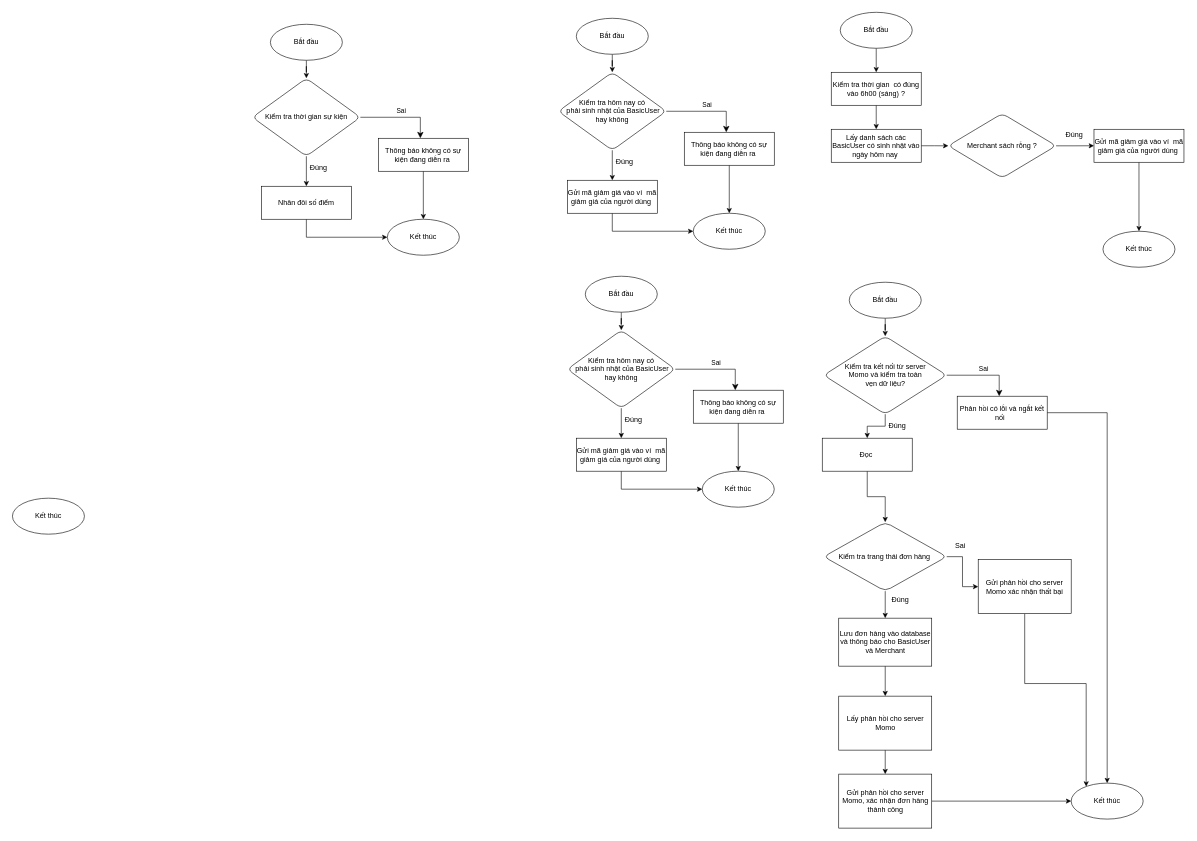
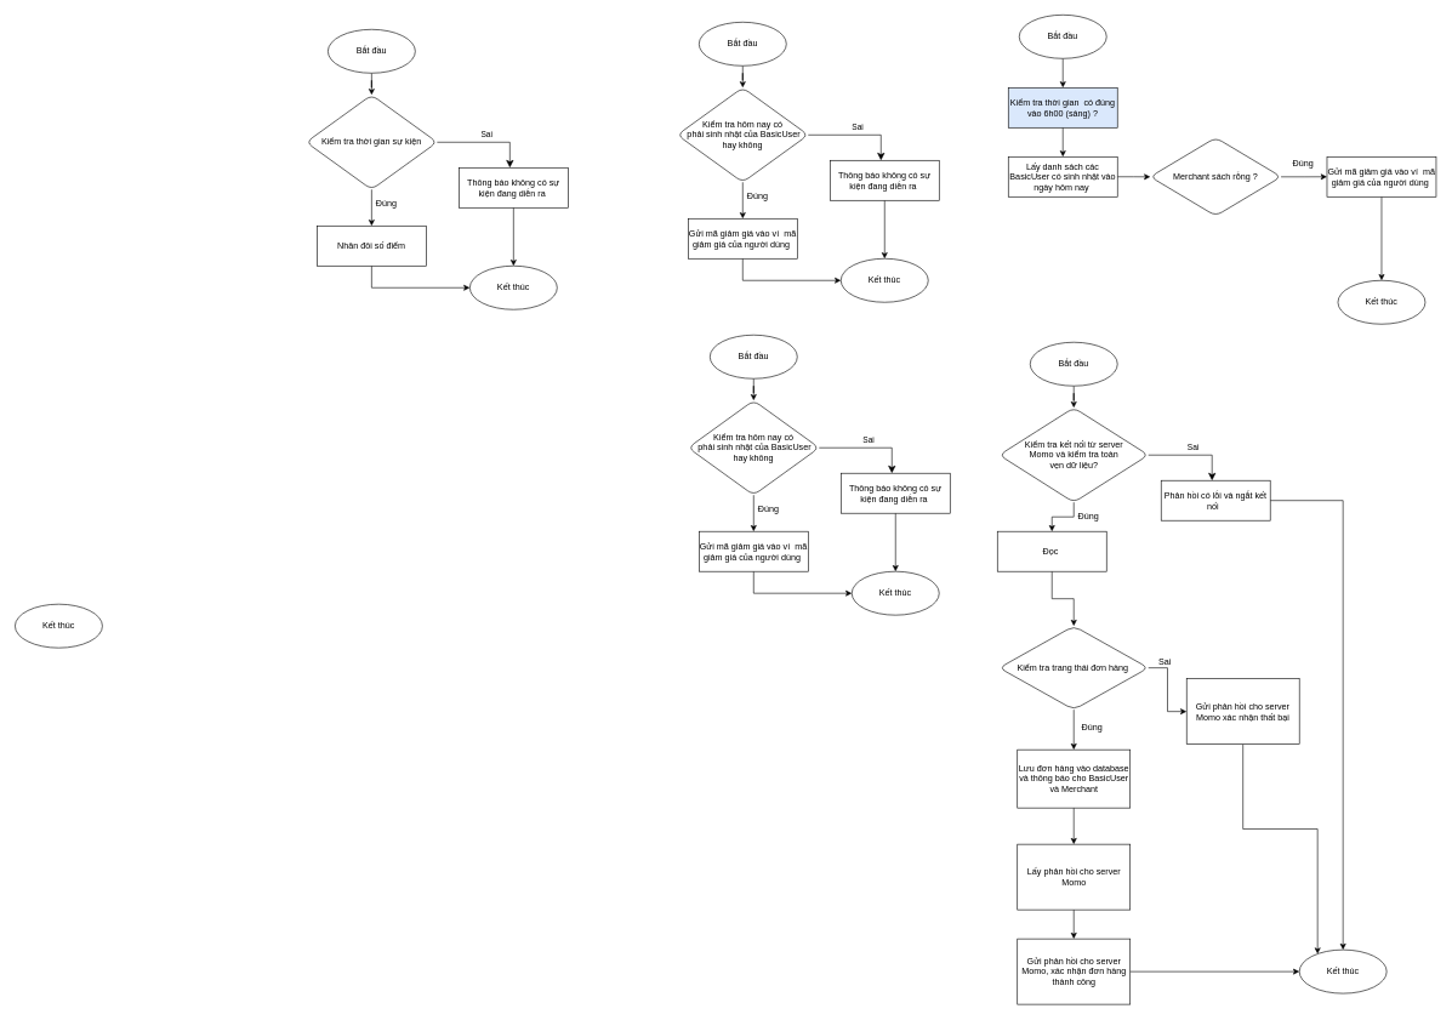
  <mxCell id="0" />
  <mxCell id="1" parent="0" />
  <mxCell id="2" value="Kết thúc" style="ellipse;whiteSpace=wrap;html=1;rounded=1;shadow=0;strokeWidth=1;glass=0;" vertex="1" parent="1"><mxGeometry x="20" y="830" width="120" height="60" as="geometry" /></mxCell>
  <mxCell id="3" value="Sai" style="edgeStyle=orthogonalEdgeStyle;rounded=0;html=1;jettySize=auto;orthogonalLoop=1;fontSize=11;endArrow=classic;endFill=1;endSize=8;strokeWidth=1;shadow=0;labelBackgroundColor=none;" edge="1" parent="1" source="13" target="6"><mxGeometry y="10" relative="1" as="geometry"><mxPoint as="offset" /><mxPoint x="600" y="195" as="sourcePoint" /><Array as="points"><mxPoint x="700" y="195" /></Array></mxGeometry></mxCell>
  <mxCell id="4" value="" style="edgeStyle=orthogonalEdgeStyle;rounded=0;orthogonalLoop=1;jettySize=auto;html=1;endArrow=classic;endFill=1;entryX=0.5;entryY=0;entryDx=0;entryDy=0;exitX=0.5;exitY=1;exitDx=0;exitDy=0;" edge="1" parent="1" source="13" target="11"><mxGeometry relative="1" as="geometry"><mxPoint x="510" y="270" as="sourcePoint" /><mxPoint x="510" y="395" as="targetPoint" /></mxGeometry></mxCell>
  <mxCell id="5" value="" style="edgeStyle=orthogonalEdgeStyle;rounded=0;orthogonalLoop=1;jettySize=auto;html=1;endArrow=classic;endFill=1;" edge="1" parent="1" source="6" target="9"><mxGeometry relative="1" as="geometry" /></mxCell>
  <mxCell id="6" value="Thông báo không có sự kiện đang diễn ra&amp;nbsp;" style="rounded=0;whiteSpace=wrap;html=1;" vertex="1" parent="1"><mxGeometry x="630" y="230" width="150" height="55" as="geometry" /></mxCell>
  <mxCell id="7" value="" style="edgeStyle=orthogonalEdgeStyle;rounded=0;orthogonalLoop=1;jettySize=auto;html=1;endArrow=classic;endFill=1;" edge="1" parent="1" source="8" target="13"><mxGeometry relative="1" as="geometry"><mxPoint x="510" y="120" as="targetPoint" /></mxGeometry></mxCell>
  <mxCell id="8" value="Bắt đầu" style="ellipse;whiteSpace=wrap;html=1;rounded=1;shadow=0;strokeWidth=1;glass=0;" vertex="1" parent="1"><mxGeometry x="450" y="40" width="120" height="60" as="geometry" /></mxCell>
  <mxCell id="9" value="Kết thúc" style="ellipse;whiteSpace=wrap;html=1;rounded=1;shadow=0;strokeWidth=1;glass=0;" vertex="1" parent="1"><mxGeometry x="645" y="365" width="120" height="60" as="geometry" /></mxCell>
  <mxCell id="10" style="edgeStyle=orthogonalEdgeStyle;rounded=0;orthogonalLoop=1;jettySize=auto;html=1;exitX=0.5;exitY=1;exitDx=0;exitDy=0;entryX=0;entryY=0.5;entryDx=0;entryDy=0;" edge="1" parent="1" source="11" target="9"><mxGeometry relative="1" as="geometry" /></mxCell>
  <mxCell id="11" value="Nhân đôi số điểm" style="rounded=0;whiteSpace=wrap;html=1;" vertex="1" parent="1"><mxGeometry x="435" y="310" width="150" height="55" as="geometry" /></mxCell>
  <mxCell id="12" value="Đúng" style="text;html=1;align=center;verticalAlign=middle;resizable=0;points=[];autosize=1;strokeColor=none;fillColor=none;" vertex="1" parent="1"><mxGeometry x="510" y="270" width="40" height="20" as="geometry" /></mxCell>
  <mxCell id="13" value="Kiểm tra thời gian sự kiện" style="rhombus;whiteSpace=wrap;html=1;rounded=1;shadow=0;strokeWidth=1;glass=0;" vertex="1" parent="1"><mxGeometry x="420" y="130" width="180" height="130" as="geometry" /></mxCell>
  <mxCell id="14" value="Sai" style="edgeStyle=orthogonalEdgeStyle;rounded=0;html=1;jettySize=auto;orthogonalLoop=1;fontSize=11;endArrow=classic;endFill=1;endSize=8;strokeWidth=1;shadow=0;labelBackgroundColor=none;" edge="1" parent="1" source="24" target="17"><mxGeometry y="10" relative="1" as="geometry"><mxPoint as="offset" /><mxPoint x="1110" y="185" as="sourcePoint" /><Array as="points"><mxPoint x="1210" y="185" /></Array></mxGeometry></mxCell>
  <mxCell id="15" value="" style="edgeStyle=orthogonalEdgeStyle;rounded=0;orthogonalLoop=1;jettySize=auto;html=1;endArrow=classic;endFill=1;entryX=0.5;entryY=0;entryDx=0;entryDy=0;exitX=0.5;exitY=1;exitDx=0;exitDy=0;" edge="1" parent="1" source="24" target="22"><mxGeometry relative="1" as="geometry"><mxPoint x="1020" y="260" as="sourcePoint" /><mxPoint x="1020" y="385" as="targetPoint" /></mxGeometry></mxCell>
  <mxCell id="16" value="" style="edgeStyle=orthogonalEdgeStyle;rounded=0;orthogonalLoop=1;jettySize=auto;html=1;endArrow=classic;endFill=1;" edge="1" parent="1" source="17" target="20"><mxGeometry relative="1" as="geometry" /></mxCell>
  <mxCell id="17" value="Thông báo không có sự kiện đang diễn ra&amp;nbsp;" style="rounded=0;whiteSpace=wrap;html=1;" vertex="1" parent="1"><mxGeometry x="1140" y="220" width="150" height="55" as="geometry" /></mxCell>
  <mxCell id="18" value="" style="edgeStyle=orthogonalEdgeStyle;rounded=0;orthogonalLoop=1;jettySize=auto;html=1;endArrow=classic;endFill=1;" edge="1" parent="1" source="19" target="24"><mxGeometry relative="1" as="geometry"><mxPoint x="1020" y="110" as="targetPoint" /></mxGeometry></mxCell>
  <mxCell id="19" value="Bắt đầu" style="ellipse;whiteSpace=wrap;html=1;rounded=1;shadow=0;strokeWidth=1;glass=0;" vertex="1" parent="1"><mxGeometry x="960" width="120" height="60" as="geometry" y="30" /></mxCell>
  <mxCell id="20" value="Kết thúc" style="ellipse;whiteSpace=wrap;html=1;rounded=1;shadow=0;strokeWidth=1;glass=0;" vertex="1" parent="1"><mxGeometry x="1155" y="355" width="120" height="60" as="geometry" /></mxCell>
  <mxCell id="21" style="edgeStyle=orthogonalEdgeStyle;rounded=0;orthogonalLoop=1;jettySize=auto;html=1;exitX=0.5;exitY=1;exitDx=0;exitDy=0;entryX=0;entryY=0.5;entryDx=0;entryDy=0;" edge="1" parent="1" source="22" target="20"><mxGeometry relative="1" as="geometry" /></mxCell>
  <mxCell id="22" value="Gửi mã giảm giá vào ví&amp;nbsp; mã giảm giá của người dùng&amp;nbsp;" style="rounded=0;whiteSpace=wrap;html=1;" vertex="1" parent="1"><mxGeometry x="945" y="300" width="150" height="55" as="geometry" /></mxCell>
  <mxCell id="23" value="Đúng" style="text;html=1;align=center;verticalAlign=middle;resizable=0;points=[];autosize=1;strokeColor=none;fillColor=none;" vertex="1" parent="1"><mxGeometry x="1020" y="260" width="40" height="20" as="geometry" /></mxCell>
  <mxCell id="24" value="Kiểm tra hôm nay có&lt;br&gt;&amp;nbsp;phải sinh nhật của BasicUser hay không" style="rhombus;whiteSpace=wrap;html=1;rounded=1;shadow=0;strokeWidth=1;glass=0;" vertex="1" parent="1"><mxGeometry x="930" y="120" width="180" height="130" as="geometry" /></mxCell>
  <mxCell id="25" value="" style="edgeStyle=orthogonalEdgeStyle;rounded=0;orthogonalLoop=1;jettySize=auto;html=1;" edge="1" parent="1" source="26" target="34"><mxGeometry relative="1" as="geometry" /></mxCell>
  <mxCell id="26" value="Bắt đầu" style="ellipse;whiteSpace=wrap;html=1;rounded=1;shadow=0;strokeWidth=1;glass=0;" vertex="1" parent="1"><mxGeometry x="1400" y="20" width="120" height="60" as="geometry" /></mxCell>
  <mxCell id="27" value="Kết thúc" style="ellipse;whiteSpace=wrap;html=1;rounded=1;shadow=0;strokeWidth=1;glass=0;" vertex="1" parent="1"><mxGeometry x="1838" y="385" width="120" height="60" as="geometry" /></mxCell>
  <mxCell id="28" value="" style="edgeStyle=orthogonalEdgeStyle;rounded=0;orthogonalLoop=1;jettySize=auto;html=1;" edge="1" parent="1" source="29" target="27"><mxGeometry relative="1" as="geometry" /></mxCell>
  <mxCell id="29" value="Gửi mã giảm giá vào ví&amp;nbsp; mã giảm giá của người dùng&amp;nbsp;" style="rounded=0;whiteSpace=wrap;html=1;" vertex="1" parent="1"><mxGeometry x="1823" y="215" width="150" height="55" as="geometry" /></mxCell>
  <mxCell id="30" value="Đúng" style="text;html=1;align=center;verticalAlign=middle;resizable=0;points=[];autosize=1;strokeColor=none;fillColor=none;" vertex="1" parent="1"><mxGeometry x="1770" y="215" width="40" height="20" as="geometry" /></mxCell>
  <mxCell id="31" value="" style="edgeStyle=orthogonalEdgeStyle;rounded=0;orthogonalLoop=1;jettySize=auto;html=1;" edge="1" parent="1" source="32" target="29"><mxGeometry relative="1" as="geometry" /></mxCell>
  <mxCell id="32" value="Merchant sách rỗng ?" style="rhombus;whiteSpace=wrap;html=1;rounded=1;shadow=0;strokeWidth=1;glass=0;" vertex="1" parent="1"><mxGeometry x="1580" y="188.75" width="180" height="107.5" as="geometry" /></mxCell>
  <mxCell id="33" value="" style="edgeStyle=orthogonalEdgeStyle;rounded=0;orthogonalLoop=1;jettySize=auto;html=1;" edge="1" parent="1" source="34" target="36"><mxGeometry relative="1" as="geometry" /></mxCell>
- <mxCell id="34" value="Kiểm tra thời gian&amp;nbsp; có đúng vào 6h00 (sáng) ?" style="rounded=0;whiteSpace=wrap;html=1;" vertex="1" parent="1"><mxGeometry x="1385" y="120" width="150" height="55" as="geometry" /></mxCell>
+ <mxCell id="34" value="Kiểm tra thời gian&amp;nbsp; có đúng vào 6h00 (sáng) ?" style="rounded=0;whiteSpace=wrap;html=1;fillColor=#dae8fc;" vertex="1" parent="1"><mxGeometry x="1385" y="120" width="150" height="55" as="geometry" /></mxCell>
  <mxCell id="35" value="" style="edgeStyle=orthogonalEdgeStyle;rounded=0;orthogonalLoop=1;jettySize=auto;html=1;" edge="1" parent="1" source="36" target="32"><mxGeometry relative="1" as="geometry" /></mxCell>
  <mxCell id="36" value="Lấy danh sách các BasicUser có sinh nhật vào ngày hôm nay&amp;nbsp;" style="rounded=0;whiteSpace=wrap;html=1;" vertex="1" parent="1"><mxGeometry x="1385" y="215" width="150" height="55" as="geometry" /></mxCell>
  <mxCell id="37" value="Sai" style="edgeStyle=orthogonalEdgeStyle;rounded=0;html=1;jettySize=auto;orthogonalLoop=1;fontSize=11;endArrow=classic;endFill=1;endSize=8;strokeWidth=1;shadow=0;labelBackgroundColor=none;" edge="1" parent="1" source="47" target="40"><mxGeometry y="10" relative="1" as="geometry"><mxPoint as="offset" /><mxPoint x="1125" y="615" as="sourcePoint" /><Array as="points"><mxPoint x="1225" y="615" /></Array></mxGeometry></mxCell>
  <mxCell id="38" value="" style="edgeStyle=orthogonalEdgeStyle;rounded=0;orthogonalLoop=1;jettySize=auto;html=1;endArrow=classic;endFill=1;entryX=0.5;entryY=0;entryDx=0;entryDy=0;exitX=0.5;exitY=1;exitDx=0;exitDy=0;" edge="1" parent="1" source="47" target="45"><mxGeometry relative="1" as="geometry"><mxPoint x="1035" y="690" as="sourcePoint" /><mxPoint x="1035" y="815" as="targetPoint" /></mxGeometry></mxCell>
  <mxCell id="39" value="" style="edgeStyle=orthogonalEdgeStyle;rounded=0;orthogonalLoop=1;jettySize=auto;html=1;endArrow=classic;endFill=1;" edge="1" parent="1" source="40" target="43"><mxGeometry relative="1" as="geometry" /></mxCell>
  <mxCell id="40" value="Thông báo không có sự kiện đang diễn ra&amp;nbsp;" style="rounded=0;whiteSpace=wrap;html=1;" vertex="1" parent="1"><mxGeometry x="1155" y="650" width="150" height="55" as="geometry" /></mxCell>
  <mxCell id="41" value="" style="edgeStyle=orthogonalEdgeStyle;rounded=0;orthogonalLoop=1;jettySize=auto;html=1;endArrow=classic;endFill=1;" edge="1" parent="1" source="42" target="47"><mxGeometry relative="1" as="geometry"><mxPoint x="1035" y="540" as="targetPoint" /></mxGeometry></mxCell>
  <mxCell id="42" value="Bắt đầu" style="ellipse;whiteSpace=wrap;html=1;rounded=1;shadow=0;strokeWidth=1;glass=0;" vertex="1" parent="1"><mxGeometry x="975" y="460" width="120" height="60" as="geometry" /></mxCell>
  <mxCell id="43" value="Kết thúc" style="ellipse;whiteSpace=wrap;html=1;rounded=1;shadow=0;strokeWidth=1;glass=0;" vertex="1" parent="1"><mxGeometry x="1170" y="785" width="120" height="60" as="geometry" /></mxCell>
  <mxCell id="44" style="edgeStyle=orthogonalEdgeStyle;rounded=0;orthogonalLoop=1;jettySize=auto;html=1;exitX=0.5;exitY=1;exitDx=0;exitDy=0;entryX=0;entryY=0.5;entryDx=0;entryDy=0;" edge="1" parent="1" source="45" target="43"><mxGeometry relative="1" as="geometry" /></mxCell>
  <mxCell id="45" value="Gửi mã giảm giá vào ví&amp;nbsp; mã giảm giá của người dùng&amp;nbsp;" style="rounded=0;whiteSpace=wrap;html=1;" vertex="1" parent="1"><mxGeometry x="960" y="730" width="150" height="55" as="geometry" /></mxCell>
  <mxCell id="46" value="Đúng" style="text;html=1;align=center;verticalAlign=middle;resizable=0;points=[];autosize=1;strokeColor=none;fillColor=none;" vertex="1" parent="1"><mxGeometry x="1035" y="690" width="40" height="20" as="geometry" /></mxCell>
  <mxCell id="47" value="Kiểm tra hôm nay có&lt;br&gt;&amp;nbsp;phải sinh nhật của BasicUser hay không" style="rhombus;whiteSpace=wrap;html=1;rounded=1;shadow=0;strokeWidth=1;glass=0;" vertex="1" parent="1"><mxGeometry x="945" y="550" width="180" height="130" as="geometry" /></mxCell>
  <mxCell id="48" value="Sai" style="edgeStyle=orthogonalEdgeStyle;rounded=0;html=1;jettySize=auto;orthogonalLoop=1;fontSize=11;endArrow=classic;endFill=1;endSize=8;strokeWidth=1;shadow=0;labelBackgroundColor=none;" edge="1" parent="1" source="58" target="51"><mxGeometry y="10" relative="1" as="geometry"><mxPoint as="offset" /><mxPoint x="1565" y="625" as="sourcePoint" /><Array as="points"><mxPoint x="1665" y="625" /></Array></mxGeometry></mxCell>
  <mxCell id="49" value="" style="edgeStyle=orthogonalEdgeStyle;rounded=0;orthogonalLoop=1;jettySize=auto;html=1;endArrow=classic;endFill=1;entryX=0.5;entryY=0;entryDx=0;entryDy=0;exitX=0.5;exitY=1;exitDx=0;exitDy=0;" edge="1" parent="1" source="58" target="56"><mxGeometry relative="1" as="geometry"><mxPoint x="1475" y="700" as="sourcePoint" /><mxPoint x="1475" y="825" as="targetPoint" /></mxGeometry></mxCell>
  <mxCell id="50" value="" style="edgeStyle=orthogonalEdgeStyle;rounded=0;orthogonalLoop=1;jettySize=auto;html=1;endArrow=classic;endFill=1;" edge="1" parent="1" source="51" target="54"><mxGeometry relative="1" as="geometry" /></mxCell>
  <mxCell id="51" value="Phản hồi có lỗi và ngắt kết nối&amp;nbsp;&amp;nbsp;" style="rounded=0;whiteSpace=wrap;html=1;" vertex="1" parent="1"><mxGeometry x="1595" y="660" width="150" height="55" as="geometry" /></mxCell>
  <mxCell id="52" value="" style="edgeStyle=orthogonalEdgeStyle;rounded=0;orthogonalLoop=1;jettySize=auto;html=1;endArrow=classic;endFill=1;" edge="1" parent="1" source="53" target="58"><mxGeometry relative="1" as="geometry"><mxPoint x="1475" y="550" as="targetPoint" /></mxGeometry></mxCell>
  <mxCell id="53" value="Bắt đầu" style="ellipse;whiteSpace=wrap;html=1;rounded=1;shadow=0;strokeWidth=1;glass=0;" vertex="1" parent="1"><mxGeometry x="1415" y="470" width="120" height="60" as="geometry" /></mxCell>
  <mxCell id="54" value="Kết thúc" style="ellipse;whiteSpace=wrap;html=1;rounded=1;shadow=0;strokeWidth=1;glass=0;" vertex="1" parent="1"><mxGeometry x="1785" y="1305" width="120" height="60" as="geometry" /></mxCell>
  <mxCell id="55" value="" style="edgeStyle=orthogonalEdgeStyle;rounded=0;orthogonalLoop=1;jettySize=auto;html=1;" edge="1" parent="1" source="56" target="61"><mxGeometry relative="1" as="geometry" /></mxCell>
  <mxCell id="56" value="Đọc&amp;nbsp;" style="rounded=0;whiteSpace=wrap;html=1;" vertex="1" parent="1"><mxGeometry x="1370" y="730" width="150" height="55" as="geometry" /></mxCell>
  <mxCell id="57" value="Đúng" style="text;html=1;align=center;verticalAlign=middle;resizable=0;points=[];autosize=1;strokeColor=none;fillColor=none;" vertex="1" parent="1"><mxGeometry x="1475" y="700" width="40" height="20" as="geometry" /></mxCell>
  <mxCell id="58" value="Kiểm tra kết nối từ server &lt;br&gt;Momo và kiểm tra toàn &lt;br&gt;vẹn dữ liệu?" style="rhombus;whiteSpace=wrap;html=1;rounded=1;shadow=0;strokeWidth=1;glass=0;" vertex="1" parent="1"><mxGeometry x="1372.5" y="560" width="205" height="130" as="geometry" /></mxCell>
  <mxCell id="59" value="" style="edgeStyle=orthogonalEdgeStyle;rounded=0;orthogonalLoop=1;jettySize=auto;html=1;" edge="1" parent="1" source="61" target="63"><mxGeometry relative="1" as="geometry" /></mxCell>
  <mxCell id="60" value="" style="edgeStyle=orthogonalEdgeStyle;rounded=0;orthogonalLoop=1;jettySize=auto;html=1;" edge="1" parent="1" source="61" target="71"><mxGeometry relative="1" as="geometry" /></mxCell>
- <mxCell id="61" value="Kiểm tra trang thái đơn hàng&amp;nbsp;" style="rhombus;whiteSpace=wrap;html=1;rounded=1;shadow=0;strokeWidth=1;glass=0;" vertex="1" parent="1"><mxGeometry x="1372.5" y="870" width="205" height="115" as="geometry" /></mxCell>
+ <mxCell id="61" value="Kiểm tra trang thái đơn hàng&amp;nbsp;" style="rhombus;whiteSpace=wrap;html=1;rounded=1;shadow=0;strokeWidth=1;glass=0;" vertex="1" parent="1"><mxGeometry x="1372.5" y="860" width="205" height="115" as="geometry" /></mxCell>
  <mxCell id="62" value="" style="edgeStyle=orthogonalEdgeStyle;rounded=0;orthogonalLoop=1;jettySize=auto;html=1;" edge="1" parent="1" source="63" target="67"><mxGeometry relative="1" as="geometry" /></mxCell>
  <mxCell id="63" value="Lưu đơn hàng vào database và thông báo cho BasicUser và Merchant" style="rounded=0;whiteSpace=wrap;html=1;" vertex="1" parent="1"><mxGeometry x="1397.5" y="1030" width="155" height="80" as="geometry" /></mxCell>
  <mxCell id="64" value="Sai" style="text;html=1;align=center;verticalAlign=middle;resizable=0;points=[];autosize=1;strokeColor=none;fillColor=none;" vertex="1" parent="1"><mxGeometry x="1585" y="900" width="30" height="20" as="geometry" /></mxCell>
  <mxCell id="65" value="Đúng" style="text;html=1;align=center;verticalAlign=middle;resizable=0;points=[];autosize=1;strokeColor=none;fillColor=none;" vertex="1" parent="1"><mxGeometry x="1480" y="990" width="40" height="20" as="geometry" /></mxCell>
  <mxCell id="66" value="" style="edgeStyle=orthogonalEdgeStyle;rounded=0;orthogonalLoop=1;jettySize=auto;html=1;" edge="1" parent="1" source="67" target="69"><mxGeometry relative="1" as="geometry" /></mxCell>
  <mxCell id="67" value="Lấy phản hồi cho server Momo" style="whiteSpace=wrap;html=1;rounded=0;" vertex="1" parent="1"><mxGeometry x="1397.5" y="1160" width="155" height="90" as="geometry" /></mxCell>
  <mxCell id="68" value="" style="edgeStyle=orthogonalEdgeStyle;rounded=0;orthogonalLoop=1;jettySize=auto;html=1;" edge="1" parent="1" source="69" target="54"><mxGeometry relative="1" as="geometry" /></mxCell>
  <mxCell id="69" value="Gửi phản hồi cho server Momo, xác nhận đơn hàng thành công" style="whiteSpace=wrap;html=1;rounded=0;" vertex="1" parent="1"><mxGeometry x="1397.5" y="1290" width="155" height="90" as="geometry" /></mxCell>
  <mxCell id="70" value="" style="edgeStyle=orthogonalEdgeStyle;rounded=0;orthogonalLoop=1;jettySize=auto;html=1;" edge="1" parent="1" source="71" target="54"><mxGeometry relative="1" as="geometry"><Array as="points"><mxPoint x="1707" y="1139" /><mxPoint x="1810" y="1139" /></Array></mxGeometry></mxCell>
  <mxCell id="71" value="Gửi phản hồi cho server Momo xác nhận thất bại" style="whiteSpace=wrap;html=1;rounded=0;" vertex="1" parent="1"><mxGeometry x="1630" y="932.5" width="155" height="90" as="geometry" /></mxCell>
